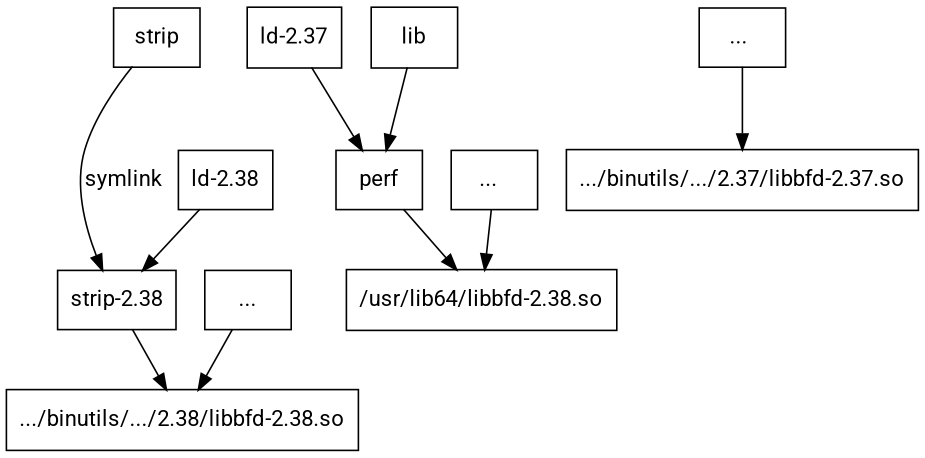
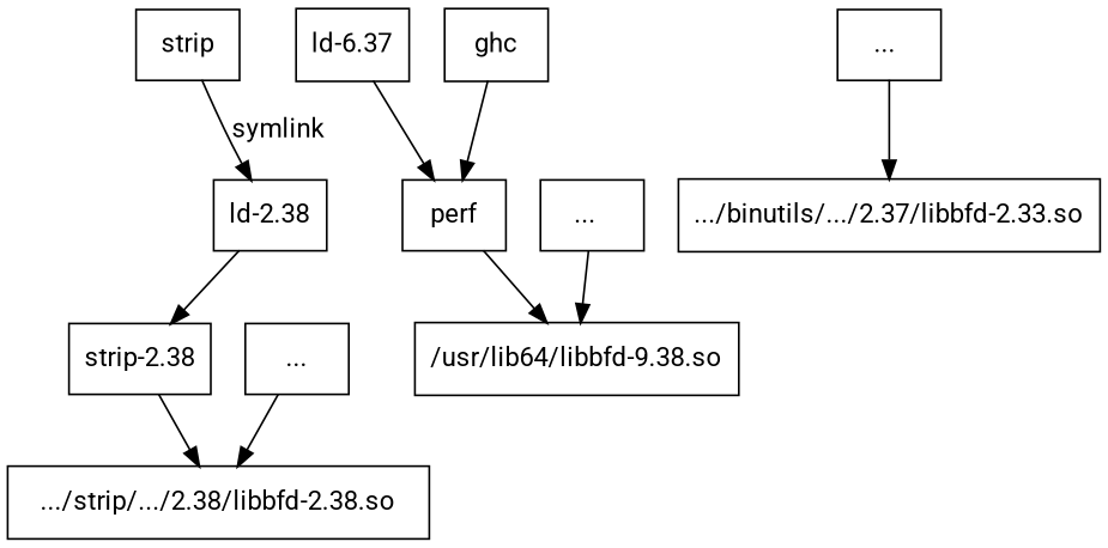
  digraph {
    fontname=Roboto
    node [fontname=Roboto shape=record]
    edge [fontname=Roboto]
    strip
    "strip-2.38"
-   ".../binutils/.../2.38/libbfd-2.38.so"
+   ".../binutils/.../2.38/libbfd-2.38.so" [label=".../strip/.../2.38/libbfd-2.38.so"]
    "ld-2.38"
    "..."
-   "ld-2.37"
+   "ld-2.37" [label="ld-6.37"]
    perf
    "... "
-   ".../binutils/.../2.37/libbfd-2.37.so"
-   "/usr/lib64/libbfd-2.38.so"
-   ghc [label=lib]
+   ".../binutils/.../2.37/libbfd-2.37.so" [label=".../binutils/.../2.37/libbfd-2.33.so"]
+   "/usr/lib64/libbfd-2.38.so" [label="/usr/lib64/libbfd-9.38.so"]
+   ghc
    "...  "
-   strip -> "strip-2.38" [label=symlink]
+   strip -> "ld-2.38" [label=symlink]
    "strip-2.38" -> ".../binutils/.../2.38/libbfd-2.38.so"
    "ld-2.38" -> "strip-2.38"
    "..." -> ".../binutils/.../2.38/libbfd-2.38.so"
    "ld-2.37" -> perf
    perf -> "/usr/lib64/libbfd-2.38.so"
    "... " -> ".../binutils/.../2.37/libbfd-2.37.so"
    ghc -> perf
    "...  " -> "/usr/lib64/libbfd-2.38.so"
  }
